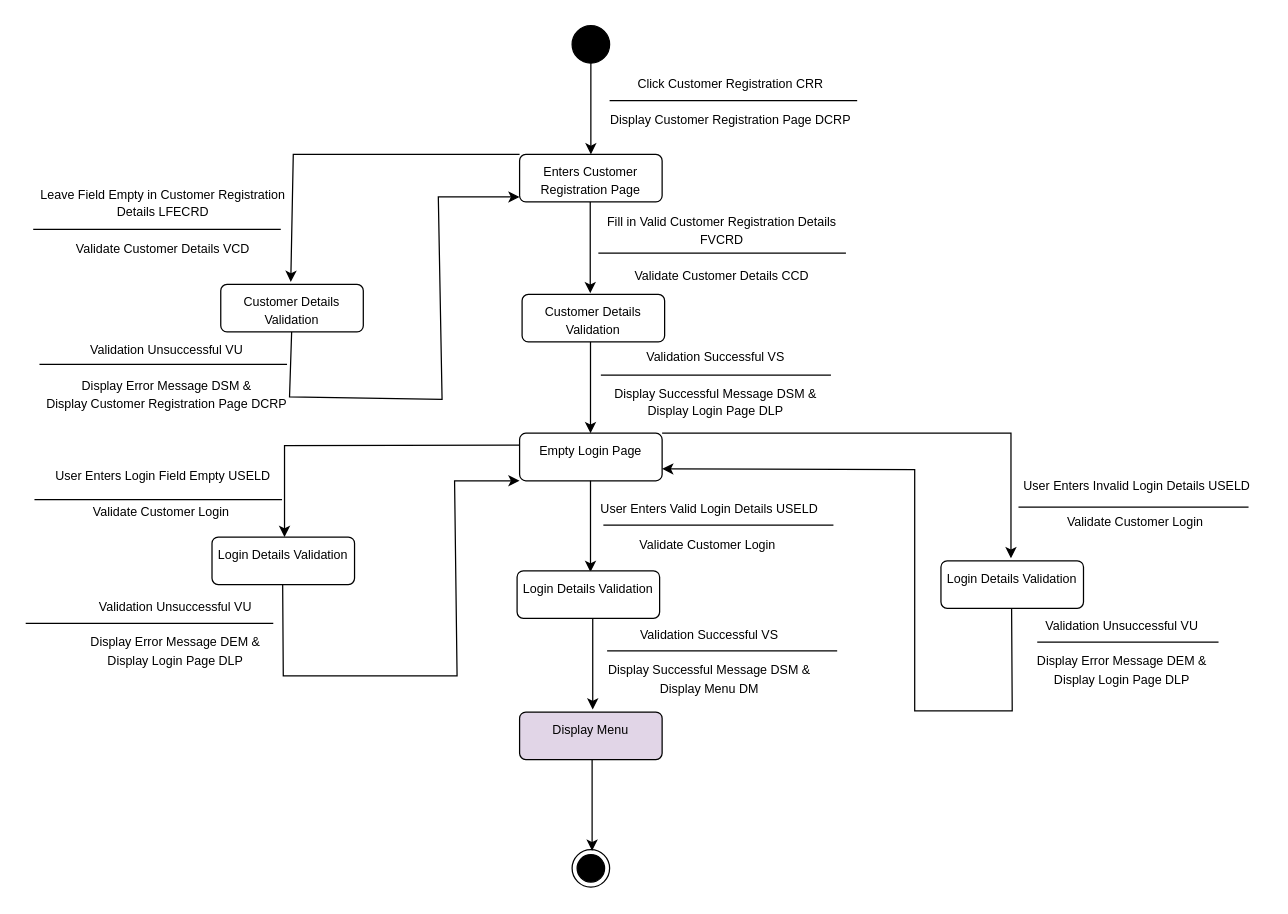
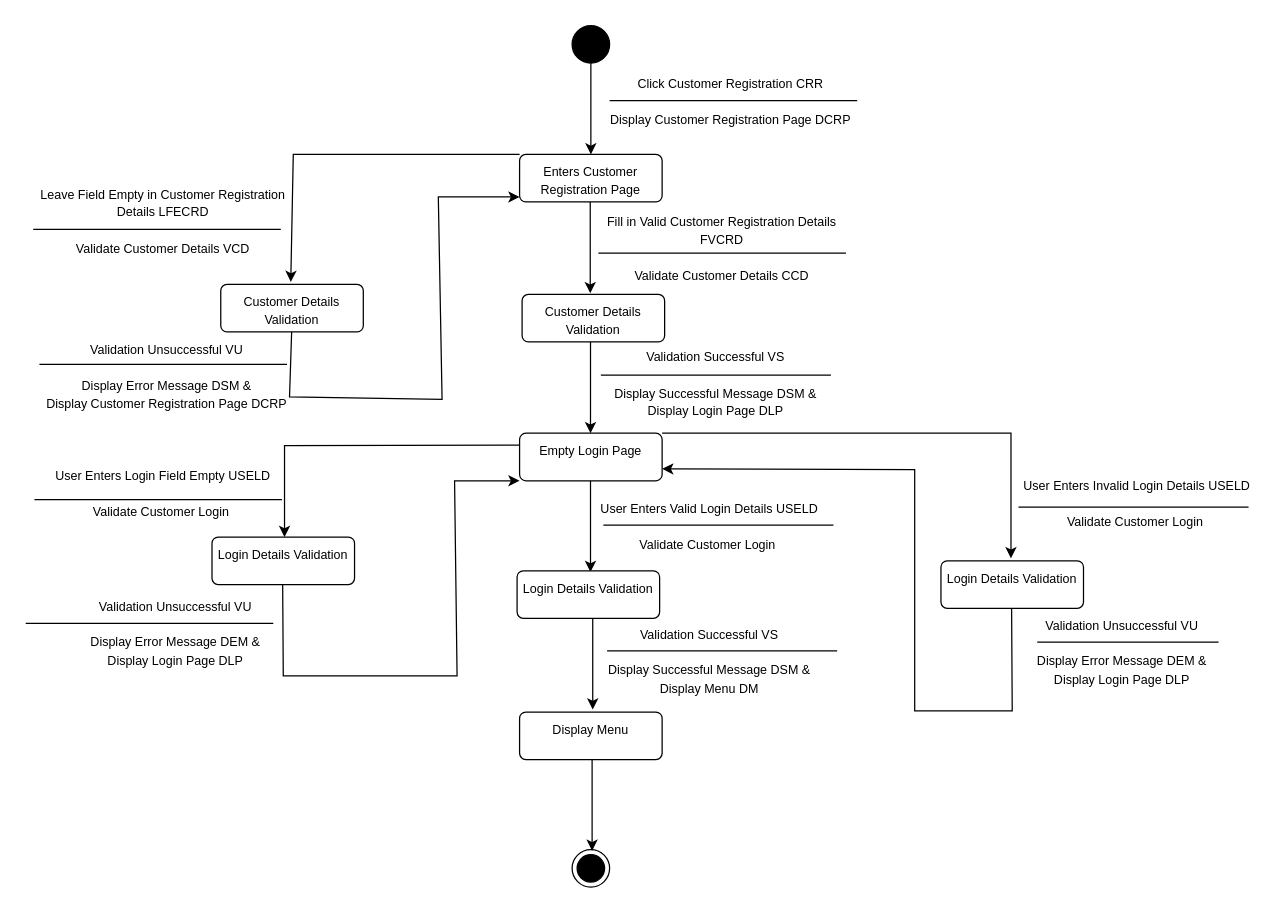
  <mxCell id="0" />
  <mxCell id="1" parent="0" />
  <mxCell id="2" value="" style="ellipse;fillColor=strokeColor;html=1;" vertex="1" parent="1"><mxGeometry x="457" width="30" height="30" as="geometry" y="20" /></mxCell>
  <mxCell id="3" value="" style="endArrow=classic;html=1;rounded=0;exitX=0;exitY=0;exitDx=0;exitDy=0;" edge="1" parent="1" source="4"><mxGeometry width="50" height="50" relative="1" as="geometry"><mxPoint x="127" y="156" as="sourcePoint" /><mxPoint x="232" y="225" as="targetPoint" /><Array as="points"><mxPoint x="234" y="123" /></Array></mxGeometry></mxCell>
  <mxCell id="4" value="&lt;font style=&quot;font-size: 10px;&quot;&gt;Enters Customer Registration Page&lt;/font&gt;" style="html=1;align=center;verticalAlign=top;rounded=1;absoluteArcSize=1;arcSize=10;dashed=0;whiteSpace=wrap;" vertex="1" parent="1"><mxGeometry x="415" y="123" width="114" height="38" as="geometry" /></mxCell>
  <mxCell id="5" value="" style="endArrow=classic;html=1;rounded=0;exitX=0.5;exitY=1;exitDx=0;exitDy=0;entryX=0.5;entryY=0;entryDx=0;entryDy=0;" edge="1" parent="1" source="2" target="4"><mxGeometry width="50" height="50" relative="1" as="geometry"><mxPoint x="463" y="66" as="sourcePoint" /><mxPoint x="466" y="129" as="targetPoint" /></mxGeometry></mxCell>
  <mxCell id="6" value="&lt;font style=&quot;font-size: 10px;&quot;&gt;Click Customer Registration CRR&lt;br&gt;&lt;br&gt;Display Customer Registration Page DCRP&lt;br&gt;&lt;br&gt;&lt;/font&gt;" style="text;html=1;align=center;verticalAlign=middle;whiteSpace=wrap;rounded=0;" vertex="1" parent="1"><mxGeometry x="485" y="72" width="198" height="30" as="geometry" /></mxCell>
  <mxCell id="7" value="&lt;span style=&quot;font-size: 10px;&quot;&gt;Customer Details Validation&lt;/span&gt;" style="html=1;align=center;verticalAlign=top;rounded=1;absoluteArcSize=1;arcSize=10;dashed=0;whiteSpace=wrap;" vertex="1" parent="1"><mxGeometry x="417" y="235" width="114" height="38" as="geometry" /></mxCell>
  <mxCell id="8" value="" style="endArrow=classic;html=1;rounded=0;exitX=0.5;exitY=1;exitDx=0;exitDy=0;entryX=0.5;entryY=0;entryDx=0;entryDy=0;" edge="1" parent="1"><mxGeometry width="50" height="50" relative="1" as="geometry"><mxPoint x="471.71" y="273" as="sourcePoint" /><mxPoint x="471.71" y="346" as="targetPoint" /></mxGeometry></mxCell>
  <mxCell id="9" value="" style="endArrow=classic;html=1;rounded=0;exitX=0.5;exitY=1;exitDx=0;exitDy=0;entryX=0.5;entryY=0;entryDx=0;entryDy=0;" edge="1" parent="1"><mxGeometry width="50" height="50" relative="1" as="geometry"><mxPoint x="471.5" y="161" as="sourcePoint" /><mxPoint x="471.5" y="234" as="targetPoint" /></mxGeometry></mxCell>
  <mxCell id="10" value="&lt;font style=&quot;font-size: 10px;&quot;&gt;Fill in Valid Customer Registration Details FVCRD&lt;br&gt;&lt;br&gt;Validate Customer Details CCD&lt;/font&gt;" style="text;html=1;align=center;verticalAlign=middle;whiteSpace=wrap;rounded=0;" vertex="1" parent="1"><mxGeometry x="478" y="183" width="198" height="30" as="geometry" /></mxCell>
  <mxCell id="11" value="&lt;font style=&quot;font-size: 10px;&quot;&gt;Empty Login Page&lt;/font&gt;" style="html=1;align=center;verticalAlign=top;rounded=1;absoluteArcSize=1;arcSize=10;dashed=0;whiteSpace=wrap;" vertex="1" parent="1"><mxGeometry x="415" y="346" width="114" height="38" as="geometry" /></mxCell>
  <mxCell id="12" value="&lt;font style=&quot;font-size: 10px;&quot;&gt;Validation Successful VS&lt;br&gt;&lt;br&gt;Display Successful Message DSM &amp;amp; Display Login Page DLP&lt;/font&gt;" style="text;html=1;align=center;verticalAlign=middle;whiteSpace=wrap;rounded=0;" vertex="1" parent="1"><mxGeometry x="473" y="291" width="198" height="30" as="geometry" /></mxCell>
  <mxCell id="13" value="" style="endArrow=classic;html=1;rounded=0;exitX=0.5;exitY=1;exitDx=0;exitDy=0;entryX=0.5;entryY=0;entryDx=0;entryDy=0;" edge="1" parent="1"><mxGeometry width="50" height="50" relative="1" as="geometry"><mxPoint x="471.71" y="384" as="sourcePoint" /><mxPoint x="471.71" y="457" as="targetPoint" /></mxGeometry></mxCell>
  <mxCell id="14" value="&lt;font style=&quot;font-size: 10px;&quot;&gt;Login Details Validation&lt;/font&gt;" style="html=1;align=center;verticalAlign=top;rounded=1;absoluteArcSize=1;arcSize=10;dashed=0;whiteSpace=wrap;" vertex="1" parent="1"><mxGeometry x="413" y="456" width="114" height="38" as="geometry" /></mxCell>
  <mxCell id="15" value="" style="endArrow=none;html=1;rounded=0;entryX=1;entryY=0.5;entryDx=0;entryDy=0;" edge="1" parent="1"><mxGeometry width="50" height="50" relative="1" as="geometry"><mxPoint x="480" y="299.5" as="sourcePoint" /><mxPoint x="664" y="299.5" as="targetPoint" /></mxGeometry></mxCell>
  <mxCell id="16" value="" style="endArrow=none;html=1;rounded=0;entryX=1;entryY=0.5;entryDx=0;entryDy=0;exitX=0;exitY=0.5;exitDx=0;exitDy=0;" edge="1" parent="1"><mxGeometry width="50" height="50" relative="1" as="geometry"><mxPoint x="478" y="202" as="sourcePoint" /><mxPoint x="676" y="202" as="targetPoint" /></mxGeometry></mxCell>
  <mxCell id="17" value="" style="endArrow=none;html=1;rounded=0;entryX=1;entryY=0.5;entryDx=0;entryDy=0;exitX=0;exitY=0.5;exitDx=0;exitDy=0;" edge="1" parent="1"><mxGeometry width="50" height="50" relative="1" as="geometry"><mxPoint x="487" y="80" as="sourcePoint" /><mxPoint x="685" y="80" as="targetPoint" /></mxGeometry></mxCell>
  <mxCell id="18" value="&lt;span style=&quot;font-size: 10px;&quot;&gt;Customer Details Validation&lt;/span&gt;" style="html=1;align=center;verticalAlign=top;rounded=1;absoluteArcSize=1;arcSize=10;dashed=0;whiteSpace=wrap;" vertex="1" parent="1"><mxGeometry x="176" y="227" width="114" height="38" as="geometry" /></mxCell>
  <mxCell id="19" value="&lt;font style=&quot;font-size: 10px;&quot;&gt;Leave Field Empty in Customer Registration Details LFECRD&lt;br&gt;&lt;br&gt;Validate Customer Details VCD&lt;/font&gt;" style="text;html=1;align=center;verticalAlign=middle;whiteSpace=wrap;rounded=0;" vertex="1" parent="1"><mxGeometry x="31" y="161" width="198" height="30" as="geometry" /></mxCell>
  <mxCell id="20" value="" style="endArrow=none;html=1;rounded=0;entryX=1;entryY=0.5;entryDx=0;entryDy=0;exitX=0;exitY=0.5;exitDx=0;exitDy=0;" edge="1" parent="1"><mxGeometry width="50" height="50" relative="1" as="geometry"><mxPoint x="26" y="183" as="sourcePoint" /><mxPoint x="224" y="183" as="targetPoint" /></mxGeometry></mxCell>
  <mxCell id="21" value="" style="endArrow=classic;html=1;rounded=0;exitX=0.5;exitY=1;exitDx=0;exitDy=0;entryX=0;entryY=0.895;entryDx=0;entryDy=0;entryPerimeter=0;" edge="1" parent="1" target="4"><mxGeometry width="50" height="50" relative="1" as="geometry"><mxPoint x="232.69" y="265" as="sourcePoint" /><mxPoint x="350" y="150" as="targetPoint" /><Array as="points"><mxPoint x="231" y="317" /><mxPoint x="353" y="319" /><mxPoint x="350" y="157" /></Array></mxGeometry></mxCell>
  <mxCell id="22" value="&lt;font style=&quot;font-size: 10px;&quot;&gt;Validation Unsuccessful VU&lt;br&gt;&lt;br&gt;Display Error Message DSM &amp;amp; &lt;br&gt;Display Customer Registration Page DCRP&lt;/font&gt;" style="text;html=1;align=center;verticalAlign=middle;whiteSpace=wrap;rounded=0;" vertex="1" parent="1"><mxGeometry x="34" y="285" width="198" height="30" as="geometry" /></mxCell>
  <mxCell id="23" value="&lt;font style=&quot;font-size: 10px;&quot;&gt;User Enters Valid Login Details USELD&lt;br&gt;&lt;br&gt;Validate Customer Login&amp;nbsp;&lt;/font&gt;" style="text;html=1;align=center;verticalAlign=middle;whiteSpace=wrap;rounded=0;" vertex="1" parent="1"><mxGeometry x="468" y="405" width="198" height="30" as="geometry" /></mxCell>
  <mxCell id="24" value="" style="endArrow=none;html=1;rounded=0;entryX=1;entryY=0.5;entryDx=0;entryDy=0;exitX=0;exitY=0.5;exitDx=0;exitDy=0;" edge="1" parent="1"><mxGeometry width="50" height="50" relative="1" as="geometry"><mxPoint x="31" y="291" as="sourcePoint" /><mxPoint x="229" y="291" as="targetPoint" /></mxGeometry></mxCell>
  <mxCell id="25" value="" style="endArrow=none;html=1;rounded=0;entryX=1;entryY=0.5;entryDx=0;entryDy=0;" edge="1" parent="1"><mxGeometry width="50" height="50" relative="1" as="geometry"><mxPoint x="482" y="419.5" as="sourcePoint" /><mxPoint x="666" y="419.5" as="targetPoint" /></mxGeometry></mxCell>
  <mxCell id="26" value="" style="endArrow=classic;html=1;rounded=0;exitX=0.5;exitY=1;exitDx=0;exitDy=0;entryX=0.5;entryY=0;entryDx=0;entryDy=0;" edge="1" parent="1"><mxGeometry width="50" height="50" relative="1" as="geometry"><mxPoint x="473.5" y="494" as="sourcePoint" /><mxPoint x="473.5" y="567" as="targetPoint" /></mxGeometry></mxCell>
- <mxCell id="27" value="&lt;font style=&quot;font-size: 10px;&quot;&gt;Display Menu&lt;/font&gt;" style="html=1;align=center;verticalAlign=top;rounded=1;absoluteArcSize=1;arcSize=10;dashed=0;whiteSpace=wrap;fillColor=#e1d5e7;" vertex="1" parent="1"><mxGeometry x="415" y="569" width="114" height="38" as="geometry" /></mxCell>
+ <mxCell id="27" value="&lt;font style=&quot;font-size: 10px;&quot;&gt;Display Menu&lt;/font&gt;" style="html=1;align=center;verticalAlign=top;rounded=1;absoluteArcSize=1;arcSize=10;dashed=0;whiteSpace=wrap;" vertex="1" parent="1"><mxGeometry x="415" y="569" width="114" height="38" as="geometry" /></mxCell>
  <mxCell id="28" value="&lt;font style=&quot;font-size: 10px;&quot;&gt;Validation Successful VS&lt;br&gt;&lt;br&gt;Display Successful Message DSM &amp;amp;&lt;br&gt;Display Menu DM&lt;br&gt;&amp;nbsp;&lt;/font&gt;" style="text;html=1;align=center;verticalAlign=middle;whiteSpace=wrap;rounded=0;" vertex="1" parent="1"><mxGeometry x="468" y="520" width="198" height="30" as="geometry" /></mxCell>
  <mxCell id="29" value="" style="endArrow=none;html=1;rounded=0;entryX=1;entryY=0.5;entryDx=0;entryDy=0;" edge="1" parent="1"><mxGeometry width="50" height="50" relative="1" as="geometry"><mxPoint x="485" y="520" as="sourcePoint" /><mxPoint x="669" y="520" as="targetPoint" /></mxGeometry></mxCell>
  <mxCell id="30" value="" style="ellipse;html=1;shape=endState;fillColor=strokeColor;" vertex="1" parent="1"><mxGeometry x="457" y="679" width="30" height="30" as="geometry" /></mxCell>
  <mxCell id="31" value="" style="endArrow=classic;html=1;rounded=0;exitX=0.5;exitY=1;exitDx=0;exitDy=0;entryX=0.5;entryY=0;entryDx=0;entryDy=0;" edge="1" parent="1"><mxGeometry width="50" height="50" relative="1" as="geometry"><mxPoint x="473" y="607" as="sourcePoint" /><mxPoint x="473" y="680" as="targetPoint" /></mxGeometry></mxCell>
  <mxCell id="32" value="" style="endArrow=classic;html=1;rounded=0;exitX=1;exitY=0;exitDx=0;exitDy=0;" edge="1" parent="1" source="11"><mxGeometry width="50" height="50" relative="1" as="geometry"><mxPoint x="311" y="378" as="sourcePoint" /><mxPoint x="808" y="446" as="targetPoint" /><Array as="points"><mxPoint x="808" y="346" /><mxPoint x="808" y="398" /></Array></mxGeometry></mxCell>
  <mxCell id="33" value="&lt;font style=&quot;font-size: 10px;&quot;&gt;Login Details Validation&lt;/font&gt;" style="html=1;align=center;verticalAlign=top;rounded=1;absoluteArcSize=1;arcSize=10;dashed=0;whiteSpace=wrap;" vertex="1" parent="1"><mxGeometry x="752" y="448" width="114" height="38" as="geometry" /></mxCell>
  <mxCell id="34" value="&lt;font style=&quot;font-size: 10px;&quot;&gt;User Enters Invalid Login Details USELD&lt;br&gt;&lt;br&gt;Validate Customer Login&amp;nbsp;&lt;/font&gt;" style="text;html=1;align=center;verticalAlign=middle;whiteSpace=wrap;rounded=0;" vertex="1" parent="1"><mxGeometry x="810" y="387" width="198" height="30" as="geometry" /></mxCell>
  <mxCell id="35" value="" style="endArrow=classic;html=1;rounded=0;exitX=0.5;exitY=1;exitDx=0;exitDy=0;entryX=1;entryY=0.75;entryDx=0;entryDy=0;" edge="1" parent="1" target="11"><mxGeometry width="50" height="50" relative="1" as="geometry"><mxPoint x="808.5" y="486" as="sourcePoint" /><mxPoint x="728" y="365" as="targetPoint" /><Array as="points"><mxPoint x="809" y="568" /><mxPoint x="731" y="568" /><mxPoint x="731" y="375" /></Array></mxGeometry></mxCell>
  <mxCell id="36" value="&lt;font style=&quot;font-size: 10px;&quot;&gt;Validation Unsuccessful VU&lt;br&gt;&lt;br&gt;Display Error Message DEM &amp;amp;&lt;br&gt;Display Login Page DLP&lt;br&gt;&amp;nbsp;&lt;/font&gt;" style="text;html=1;align=center;verticalAlign=middle;whiteSpace=wrap;rounded=0;" vertex="1" parent="1"><mxGeometry x="798" y="513" width="198" height="30" as="geometry" /></mxCell>
  <mxCell id="37" value="" style="endArrow=none;html=1;rounded=0;entryX=1;entryY=0.5;entryDx=0;entryDy=0;" edge="1" parent="1"><mxGeometry width="50" height="50" relative="1" as="geometry"><mxPoint x="814" y="405" as="sourcePoint" /><mxPoint x="998" y="405" as="targetPoint" /></mxGeometry></mxCell>
  <mxCell id="38" value="" style="endArrow=none;html=1;rounded=0;" edge="1" parent="1"><mxGeometry width="50" height="50" relative="1" as="geometry"><mxPoint x="829" y="513" as="sourcePoint" /><mxPoint x="974" y="513" as="targetPoint" /></mxGeometry></mxCell>
  <mxCell id="39" value="" style="endArrow=classic;html=1;rounded=0;exitX=0.5;exitY=1;exitDx=0;exitDy=0;entryX=0;entryY=1;entryDx=0;entryDy=0;" edge="1" parent="1" target="11"><mxGeometry width="50" height="50" relative="1" as="geometry"><mxPoint x="225.5" y="465" as="sourcePoint" /><mxPoint x="363" y="374" as="targetPoint" /><Array as="points"><mxPoint x="226" y="540" /><mxPoint x="365" y="540" /><mxPoint x="363" y="384" /></Array></mxGeometry></mxCell>
  <mxCell id="40" value="" style="endArrow=classic;html=1;rounded=0;exitX=0;exitY=0.25;exitDx=0;exitDy=0;" edge="1" parent="1" source="11"><mxGeometry width="50" height="50" relative="1" as="geometry"><mxPoint x="310" y="381" as="sourcePoint" /><mxPoint x="227" y="429" as="targetPoint" /><Array as="points"><mxPoint x="227" y="356" /></Array></mxGeometry></mxCell>
  <mxCell id="41" value="&lt;font style=&quot;font-size: 10px;&quot;&gt;Login Details Validation&lt;/font&gt;" style="html=1;align=center;verticalAlign=top;rounded=1;absoluteArcSize=1;arcSize=10;dashed=0;whiteSpace=wrap;" vertex="1" parent="1"><mxGeometry x="169" y="429" width="114" height="38" as="geometry" /></mxCell>
  <mxCell id="42" value="&lt;font style=&quot;font-size: 10px;&quot;&gt;User Enters Login Field Empty USELD&lt;br&gt;&lt;br&gt;Validate Customer Login&amp;nbsp;&lt;/font&gt;" style="text;html=1;align=center;verticalAlign=middle;whiteSpace=wrap;rounded=0;" vertex="1" parent="1"><mxGeometry x="31" y="379" width="198" height="30" as="geometry" /></mxCell>
  <mxCell id="43" value="&lt;font style=&quot;font-size: 10px;&quot;&gt;Validation Unsuccessful VU&lt;br&gt;&lt;br&gt;Display Error Message DEM &amp;amp;&lt;br&gt;Display Login Page DLP&lt;br&gt;&amp;nbsp;&lt;/font&gt;" style="text;html=1;align=center;verticalAlign=middle;whiteSpace=wrap;rounded=0;" vertex="1" parent="1"><mxGeometry x="41" y="498" width="198" height="30" as="geometry" /></mxCell>
  <mxCell id="44" value="" style="endArrow=none;html=1;rounded=0;entryX=1;entryY=0.5;entryDx=0;entryDy=0;exitX=0;exitY=0.5;exitDx=0;exitDy=0;" edge="1" parent="1"><mxGeometry width="50" height="50" relative="1" as="geometry"><mxPoint y="498" as="sourcePoint" x="20" /><mxPoint x="218" y="498" as="targetPoint" /></mxGeometry></mxCell>
  <mxCell id="45" value="" style="endArrow=none;html=1;rounded=0;entryX=1;entryY=0.5;entryDx=0;entryDy=0;exitX=0;exitY=0.5;exitDx=0;exitDy=0;" edge="1" parent="1"><mxGeometry width="50" height="50" relative="1" as="geometry"><mxPoint x="27" y="399" as="sourcePoint" /><mxPoint x="225" y="399" as="targetPoint" /></mxGeometry></mxCell>
